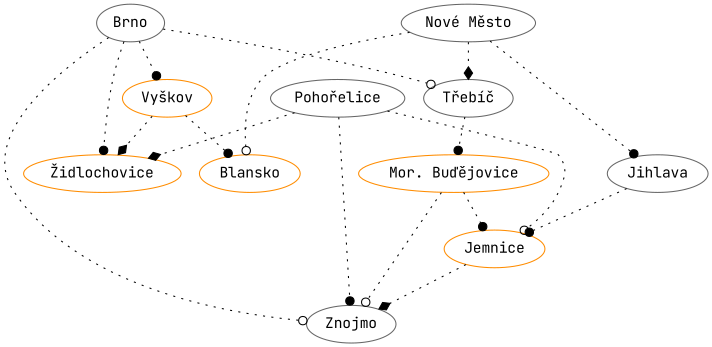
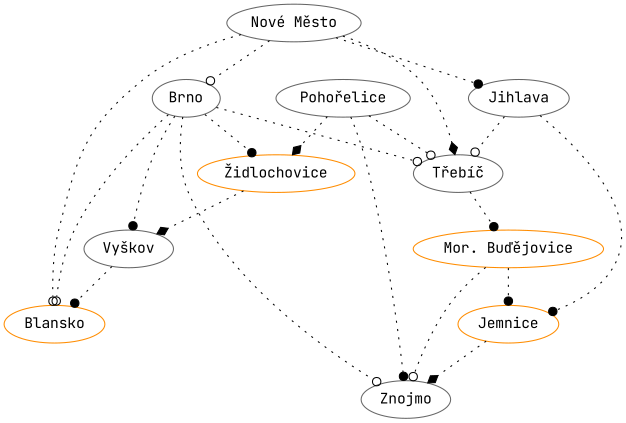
  digraph {
    fontname="JetBrains Mono"
    node [color=gray40 fontname="JetBrains Mono"]
    edge [arrowhead=odot fontname="JetBrains Mono" style=dotted]
    Brno
    "Třebíč"
    "Židlochovice" [color=darkorange]
-   "Vyškov" [color=darkorange]
+   "Vyškov"
    Blansko [color=darkorange]
    Znojmo
    "Mor. Buďějovice" [color=darkorange]
    Jemnice [color=darkorange]
    "Pohořelice"
    Jihlava
    "Nové Město"
    Brno -> "Třebíč"
    Brno -> "Židlochovice" [arrowhead=dot]
    Brno -> "Vyškov" [arrowhead=dot]
+   Brno -> Blansko
    Brno -> Znojmo
    "Třebíč" -> "Mor. Buďějovice" [arrowhead=dot]
-   "Vyškov" -> "Židlochovice" [arrowhead=diamond]
+   "Židlochovice" -> "Vyškov" [arrowhead=diamond]
    "Vyškov" -> Blansko [arrowhead=dot]
    "Mor. Buďějovice" -> Znojmo
    "Mor. Buďějovice" -> Jemnice [arrowhead=dot]
    Jemnice -> Znojmo [arrowhead=diamond]
-   "Pohořelice" -> Jemnice
+   "Pohořelice" -> "Třebíč"
    "Pohořelice" -> "Židlochovice" [arrowhead=diamond]
    "Pohořelice" -> Znojmo [arrowhead=dot]
+   Jihlava -> "Třebíč"
    Jihlava -> Jemnice [arrowhead=dot]
+   "Nové Město" -> Brno
    "Nové Město" -> "Třebíč" [arrowhead=diamond]
    "Nové Město" -> Blansko
    "Nové Město" -> Jihlava [arrowhead=dot]
  }
